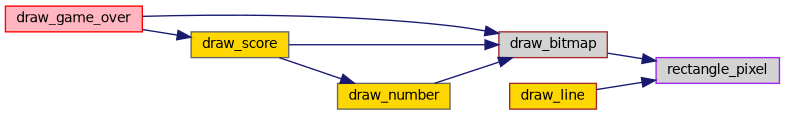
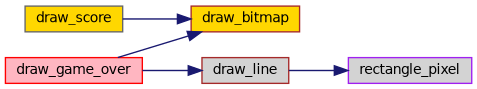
  digraph {
    rankdir=LR
    node [color=brown fillcolor=gold fontname=Helvetica fontsize=10 shape=record style=filled]
    edge [color=midnightblue fontname=Helvetica fontsize=10 labelfontname=Helvetica labelfontsize=10 style=solid]
    n1 [color=red fillcolor=lightpink fontcolor=black height=0.2 label=draw_game_over width=0.4]
-   n2 [fillcolor=lightgrey height=0.2 label=draw_bitmap width=0.4]
+   n2 [height=0.2 label=draw_bitmap width=0.4]
    n3 [color=gray40 height=0.2 label=draw_score width=0.4]
    n4 [color=purple fillcolor=lightgrey height=0.2 label=rectangle_pixel width=0.4]
-   n5 [color=gray40 height=0.2 label=draw_number width=0.4]
-   n6 [height=0.2 label=draw_line width=0.4]
+   n6 [fillcolor=lightgrey height=0.2 label=draw_line width=0.4]
    n1 -> n2
-   n1 -> n3
-   n2 -> n4
+   n1 -> n6
    n3 -> n2
-   n3 -> n5
-   n5 -> n2
    n6 -> n4
  }
